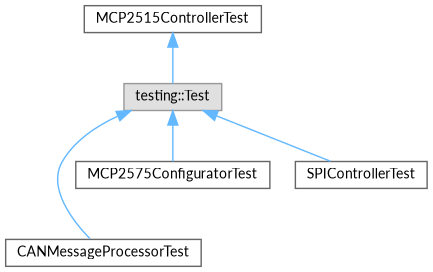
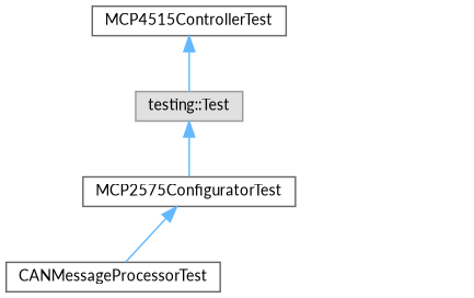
  digraph {
    fontname=Lato
    rankdir=TB
    node [color=grey40 fillcolor=white fontname=Lato fontsize=10 shape=box style=filled]
    edge [color=steelblue1 dir=back fontname=Lato fontsize=10 labelfontname=Helvetica labelfontsize=10 style=solid]
    n1 [color=grey60 fillcolor="#E0E0E0" height=0.2 label="testing::Test" width=0.4]
    n2 [height=0.2 label=CANMessageProcessorTest width=0.4]
    n3 [height=0.2 label=MCP2575ConfiguratorTest width=0.4]
-   n4 [height=0.2 label=SPIControllerTest width=0.4]
-   n5 [height=0.2 label=MCP2515ControllerTest width=0.4]
-   n1 -> n2
+   n5 [height=0.2 label=MCP4515ControllerTest width=0.4]
+   n3 -> n2
    n1 -> n3
-   n1 -> n4
    n5 -> n1
  }
